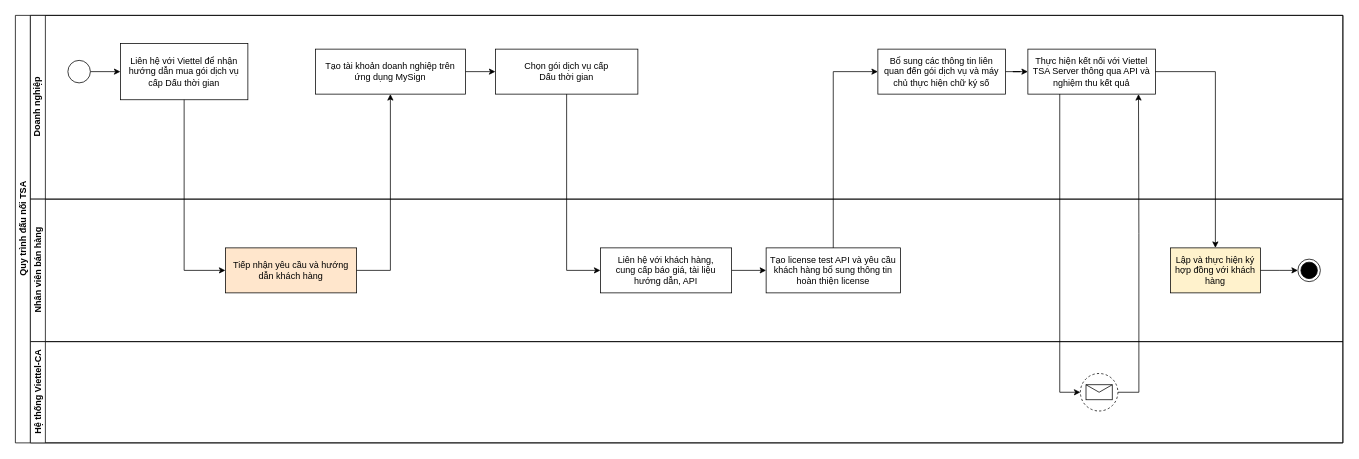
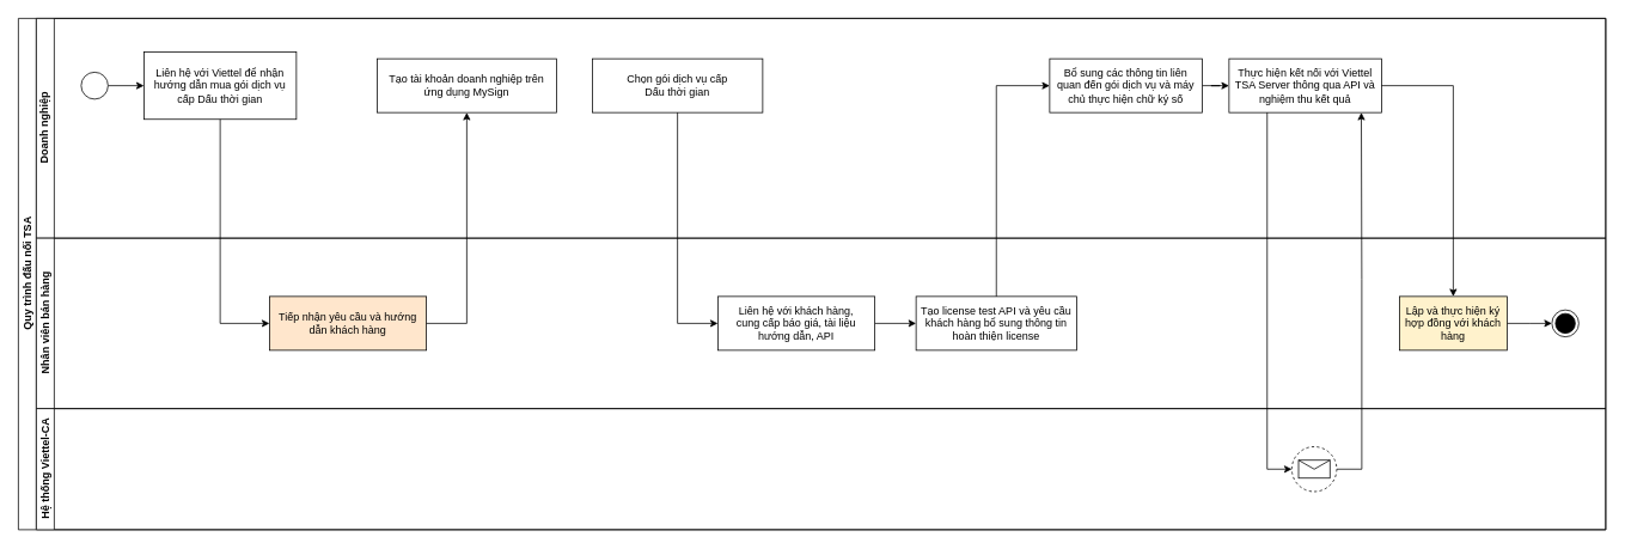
  <mxCell id="0" />
  <mxCell id="1" parent="0" />
  <mxCell id="2" value="Quy trình đấu nối TSA" style="swimlane;html=1;childLayout=stackLayout;resizeParent=1;resizeParentMax=0;horizontal=0;startSize=20;horizontalStack=0;" parent="1" vertex="1"><mxGeometry x="20" y="20" width="1770" height="570" as="geometry" /></mxCell>
  <mxCell id="3" value="Doanh nghiệp" style="swimlane;html=1;startSize=20;horizontal=0;" parent="2" vertex="1"><mxGeometry x="20" width="1750" height="245" as="geometry" /></mxCell>
  <mxCell id="4" value="" style="edgeStyle=orthogonalEdgeStyle;rounded=0;orthogonalLoop=1;jettySize=auto;html=1;" parent="3" source="5" target="6" edge="1"><mxGeometry relative="1" as="geometry" /></mxCell>
  <mxCell id="5" value="" style="ellipse;whiteSpace=wrap;html=1;" parent="3" vertex="1"><mxGeometry x="50" y="60" width="30" height="30" as="geometry" /></mxCell>
  <mxCell id="6" value="Liên hệ với Viettel để nhận hướng dẫn mua gói dịch vụ cấp Dấu thời gian" style="rounded=0;whiteSpace=wrap;html=1;fontFamily=Helvetica;fontSize=12;fontColor=#000000;align=center;" parent="3" vertex="1"><mxGeometry x="120" y="37.5" width="170" height="75" as="geometry" /></mxCell>
- <mxCell id="7" value="" style="edgeStyle=orthogonalEdgeStyle;rounded=0;orthogonalLoop=1;jettySize=auto;html=1;" edge="1" parent="3" source="8" target="9"><mxGeometry relative="1" as="geometry" /></mxCell>
  <mxCell id="8" value="Tạo tài khoản doanh nghiệp trên &lt;br&gt;ứng dụng MySign" style="whiteSpace=wrap;html=1;fontColor=#000000;rounded=0;" vertex="1" parent="3"><mxGeometry x="380" y="45" width="200" height="60" as="geometry" /></mxCell>
  <mxCell id="9" value="Chọn gói dịch vụ cấp &lt;br&gt;Dấu thời gian" style="whiteSpace=wrap;html=1;fontColor=#000000;rounded=0;" vertex="1" parent="3"><mxGeometry x="620" y="45" width="190" height="60" as="geometry" /></mxCell>
  <mxCell id="10" value="" style="edgeStyle=orthogonalEdgeStyle;rounded=0;orthogonalLoop=1;jettySize=auto;html=1;" edge="1" parent="3" source="11" target="12"><mxGeometry relative="1" as="geometry" /></mxCell>
  <mxCell id="11" value="Bổ sung các thông tin liên &lt;br&gt;quan đến gói dịch vụ và máy chủ thực hiện chữ ký số" style="whiteSpace=wrap;html=1;fontColor=#000000;rounded=0;" vertex="1" parent="3"><mxGeometry x="1130" y="45" width="170" height="60" as="geometry" /></mxCell>
  <mxCell id="12" value="Thực hiện kết nối với Viettel TSA Server thông qua API và nghiệm thu kết quả" style="whiteSpace=wrap;html=1;fontColor=#000000;rounded=0;" vertex="1" parent="3"><mxGeometry x="1330" y="45" width="170" height="60" as="geometry" /></mxCell>
  <mxCell id="13" style="edgeStyle=orthogonalEdgeStyle;rounded=0;orthogonalLoop=1;jettySize=auto;html=1;entryX=0.75;entryY=1;entryDx=0;entryDy=0;exitX=1;exitY=0.5;exitDx=0;exitDy=0;exitPerimeter=0;" edge="1" parent="3" source="23"><mxGeometry relative="1" as="geometry"><mxPoint x="1470.0" y="502.478" as="sourcePoint" /><mxPoint x="1477.5" y="105" as="targetPoint" /><Array as="points"><mxPoint x="1478" y="502" /><mxPoint x="1478" y="291" /></Array></mxGeometry></mxCell>
  <mxCell id="14" value="Nhân viên bán hàng" style="swimlane;html=1;startSize=20;horizontal=0;" parent="2" vertex="1"><mxGeometry x="20" y="245" width="1750" height="190" as="geometry" /></mxCell>
  <mxCell id="15" value="Tiếp nhận yêu cầu và hướng dẫn khách hàng" style="whiteSpace=wrap;html=1;fontColor=#000000;rounded=0;fillColor=#ffe6cc;" vertex="1" parent="14"><mxGeometry x="260" y="65" width="175" height="60" as="geometry" /></mxCell>
  <mxCell id="16" value="" style="edgeStyle=orthogonalEdgeStyle;rounded=0;orthogonalLoop=1;jettySize=auto;html=1;" edge="1" parent="14" source="17" target="18"><mxGeometry relative="1" as="geometry" /></mxCell>
  <mxCell id="17" value="Liên hệ với khách hàng, &lt;br&gt;cung cấp báo giá, tài liệu &lt;br&gt;hướng dẫn, API" style="whiteSpace=wrap;html=1;fontColor=#000000;rounded=0;" vertex="1" parent="14"><mxGeometry x="760" y="65" width="175" height="60" as="geometry" /></mxCell>
  <mxCell id="18" value="Tạo license test API và yêu cầu khách hàng bổ sung thông tin hoàn thiện license" style="whiteSpace=wrap;html=1;fontColor=#000000;rounded=0;" vertex="1" parent="14"><mxGeometry x="981" y="65" width="179" height="60" as="geometry" /></mxCell>
  <mxCell id="19" value="" style="edgeStyle=orthogonalEdgeStyle;rounded=0;orthogonalLoop=1;jettySize=auto;html=1;" edge="1" parent="14" source="20"><mxGeometry relative="1" as="geometry"><mxPoint x="1690" y="95" as="targetPoint" /></mxGeometry></mxCell>
  <mxCell id="20" value="Lập và thực hiện ký hợp đồng với khách hàng" style="whiteSpace=wrap;html=1;fontColor=#000000;rounded=0;fillColor=#fff2cc;" vertex="1" parent="14"><mxGeometry x="1520" y="65" width="120" height="60" as="geometry" /></mxCell>
  <mxCell id="21" value="" style="ellipse;html=1;shape=endState;fillColor=#000000;strokeColor=#000000;" vertex="1" parent="14"><mxGeometry x="1690" y="80" width="30" height="30" as="geometry" /></mxCell>
  <mxCell id="22" value="Hệ thống Viettel-CA" style="swimlane;html=1;startSize=20;horizontal=0;" parent="2" vertex="1"><mxGeometry x="20" y="435" width="1750" height="135" as="geometry" /></mxCell>
  <mxCell id="23" value="" style="points=[[0.145,0.145,0],[0.5,0,0],[0.855,0.145,0],[1,0.5,0],[0.855,0.855,0],[0.5,1,0],[0.145,0.855,0],[0,0.5,0]];shape=mxgraph.bpmn.event;html=1;verticalLabelPosition=bottom;labelBackgroundColor=#ffffff;verticalAlign=top;align=center;perimeter=ellipsePerimeter;outlineConnect=0;aspect=fixed;outline=eventNonint;symbol=message;" vertex="1" parent="22"><mxGeometry x="1400" y="42.5" width="50" height="50" as="geometry" /></mxCell>
  <mxCell id="24" value="" style="edgeStyle=orthogonalEdgeStyle;rounded=0;orthogonalLoop=1;jettySize=auto;html=1;entryX=0;entryY=0.5;entryDx=0;entryDy=0;" edge="1" parent="2" source="6" target="15"><mxGeometry relative="1" as="geometry" /></mxCell>
  <mxCell id="25" value="" style="edgeStyle=orthogonalEdgeStyle;rounded=0;orthogonalLoop=1;jettySize=auto;html=1;exitX=1;exitY=0.5;exitDx=0;exitDy=0;" edge="1" parent="2" source="15" target="8"><mxGeometry relative="1" as="geometry" /></mxCell>
  <mxCell id="26" style="edgeStyle=orthogonalEdgeStyle;rounded=0;orthogonalLoop=1;jettySize=auto;html=1;entryX=0;entryY=0.5;entryDx=0;entryDy=0;" edge="1" parent="2" source="9" target="17"><mxGeometry relative="1" as="geometry" /></mxCell>
  <mxCell id="27" style="edgeStyle=orthogonalEdgeStyle;rounded=0;orthogonalLoop=1;jettySize=auto;html=1;entryX=0;entryY=0.5;entryDx=0;entryDy=0;" edge="1" parent="2" source="18" target="11"><mxGeometry relative="1" as="geometry" /></mxCell>
  <mxCell id="28" style="edgeStyle=orthogonalEdgeStyle;rounded=0;orthogonalLoop=1;jettySize=auto;html=1;exitX=0.25;exitY=1;exitDx=0;exitDy=0;entryX=0;entryY=0.5;entryDx=0;entryDy=0;entryPerimeter=0;" edge="1" parent="2" source="12" target="23"><mxGeometry relative="1" as="geometry" /></mxCell>
  <mxCell id="29" value="" style="edgeStyle=orthogonalEdgeStyle;rounded=0;orthogonalLoop=1;jettySize=auto;html=1;" edge="1" parent="2" source="12" target="20"><mxGeometry relative="1" as="geometry" /></mxCell>
